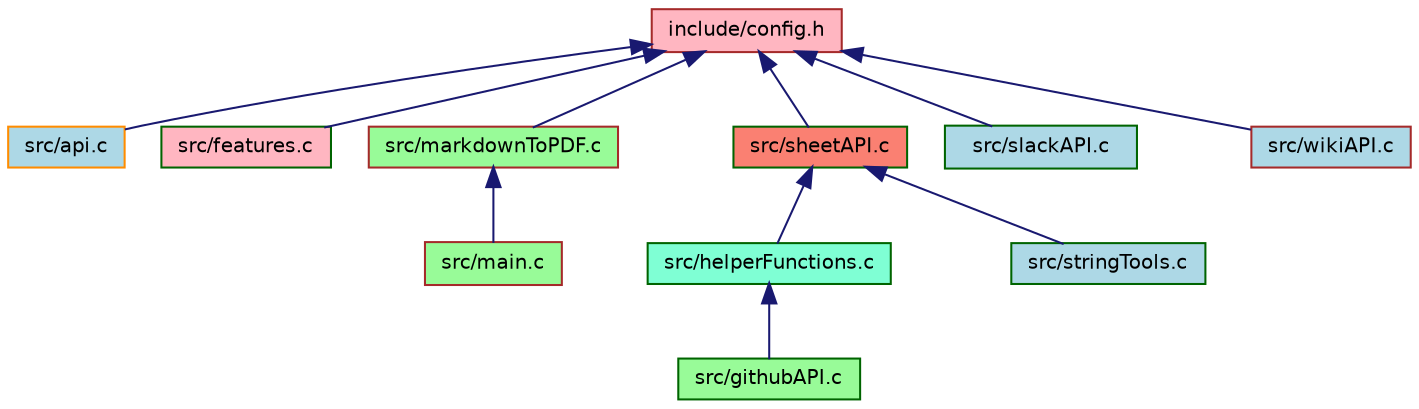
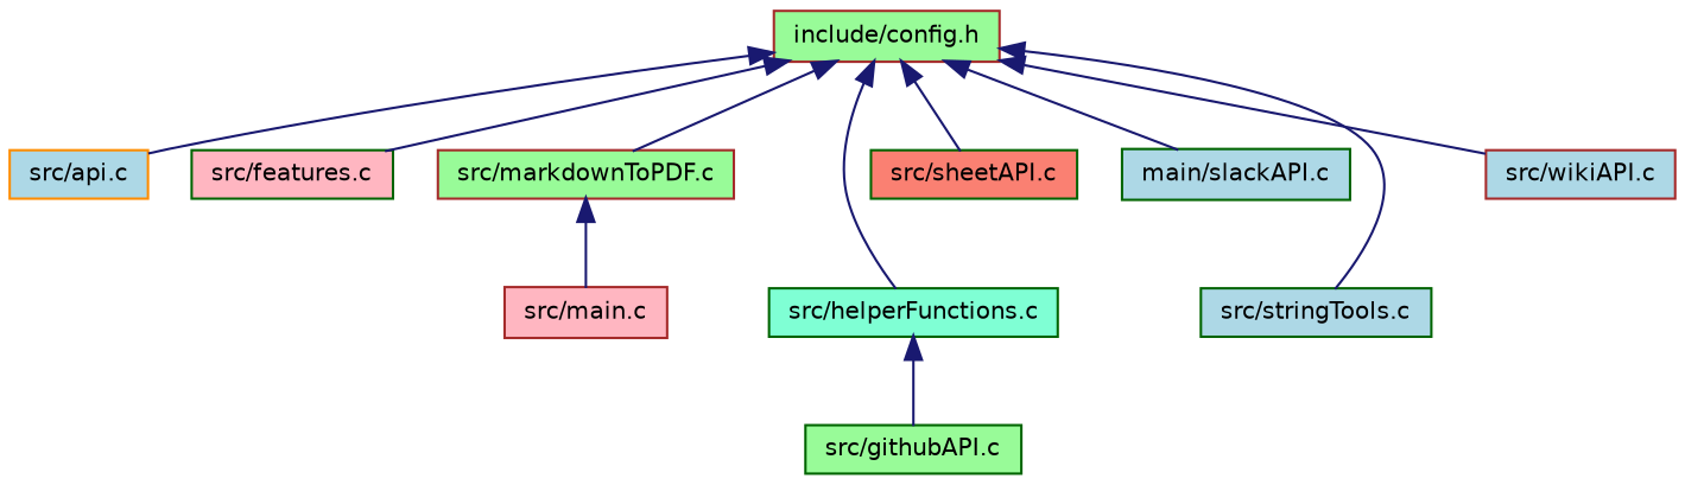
  digraph {
    node [color=darkgreen fillcolor=lightblue fontname=Helvetica fontsize=10 shape=record style=filled]
    edge [color=midnightblue dir=back fontname=Helvetica fontsize=10 labelfontname=Helvetica labelfontsize=10 style=solid]
-   n1 [color=brown fillcolor=lightpink fontcolor=black height=0.2 label="include/config.h" width=0.4]
+   n1 [color=brown fillcolor=palegreen fontcolor=black height=0.2 label="include/config.h" width=0.4]
    n2 [color=darkorange height=0.2 label="src/api.c" width=0.4]
    n3 [fillcolor=lightpink height=0.2 label="src/features.c" width=0.4]
    n4 [fillcolor=aquamarine height=0.2 label="src/helperFunctions.c" width=0.4]
    n5 [color=brown fillcolor=palegreen height=0.2 label="src/markdownToPDF.c" width=0.4]
    n6 [fillcolor=salmon height=0.2 label="src/sheetAPI.c" width=0.4]
-   n7 [height=0.2 label="src/slackAPI.c" width=0.4]
+   n7 [height=0.2 label="main/slackAPI.c" width=0.4]
    n8 [height=0.2 label="src/stringTools.c" width=0.4]
    n9 [color=brown height=0.2 label="src/wikiAPI.c" width=0.4]
    n10 [fillcolor=palegreen height=0.2 label="src/githubAPI.c" width=0.4]
-   n11 [color=brown fillcolor=palegreen height=0.2 label="src/main.c" width=0.4]
+   n11 [color=brown fillcolor=lightpink height=0.2 label="src/main.c" width=0.4]
    n1 -> n2
    n1 -> n3
-   n6 -> n4
+   n1 -> n4
    n1 -> n5
    n1 -> n6
    n1 -> n7
-   n6 -> n8
+   n1 -> n8
    n1 -> n9
    n4 -> n10
    n5 -> n11
  }
